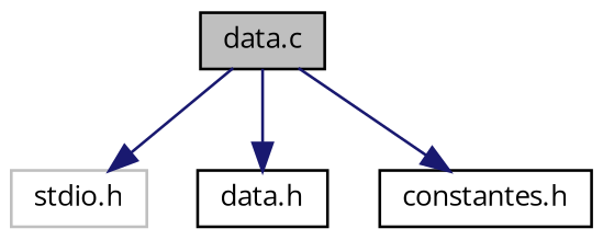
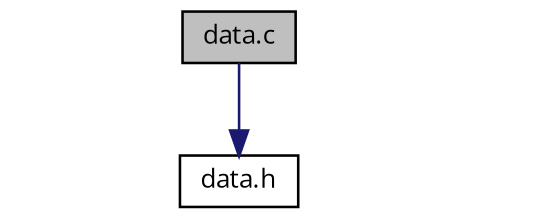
  digraph {
    fontname="Open Sans"
    node [color=black fillcolor=white fontname="Open Sans" fontsize=10 shape=record style=filled]
    edge [color=midnightblue fontname="Open Sans" fontsize=10 labelfontname=Helvetica labelfontsize=10 style=solid]
    n1 [fillcolor=grey75 fontcolor=black height=0.2 label="data.c" width=0.4]
-   n2 [color=grey75 height=0.2 label="stdio.h" width=0.4]
    n3 [height=0.2 label="data.h" width=0.4]
-   n4 [height=0.2 label="constantes.h" width=0.4]
-   n1 -> n2
    n1 -> n3
-   n1 -> n4
  }
